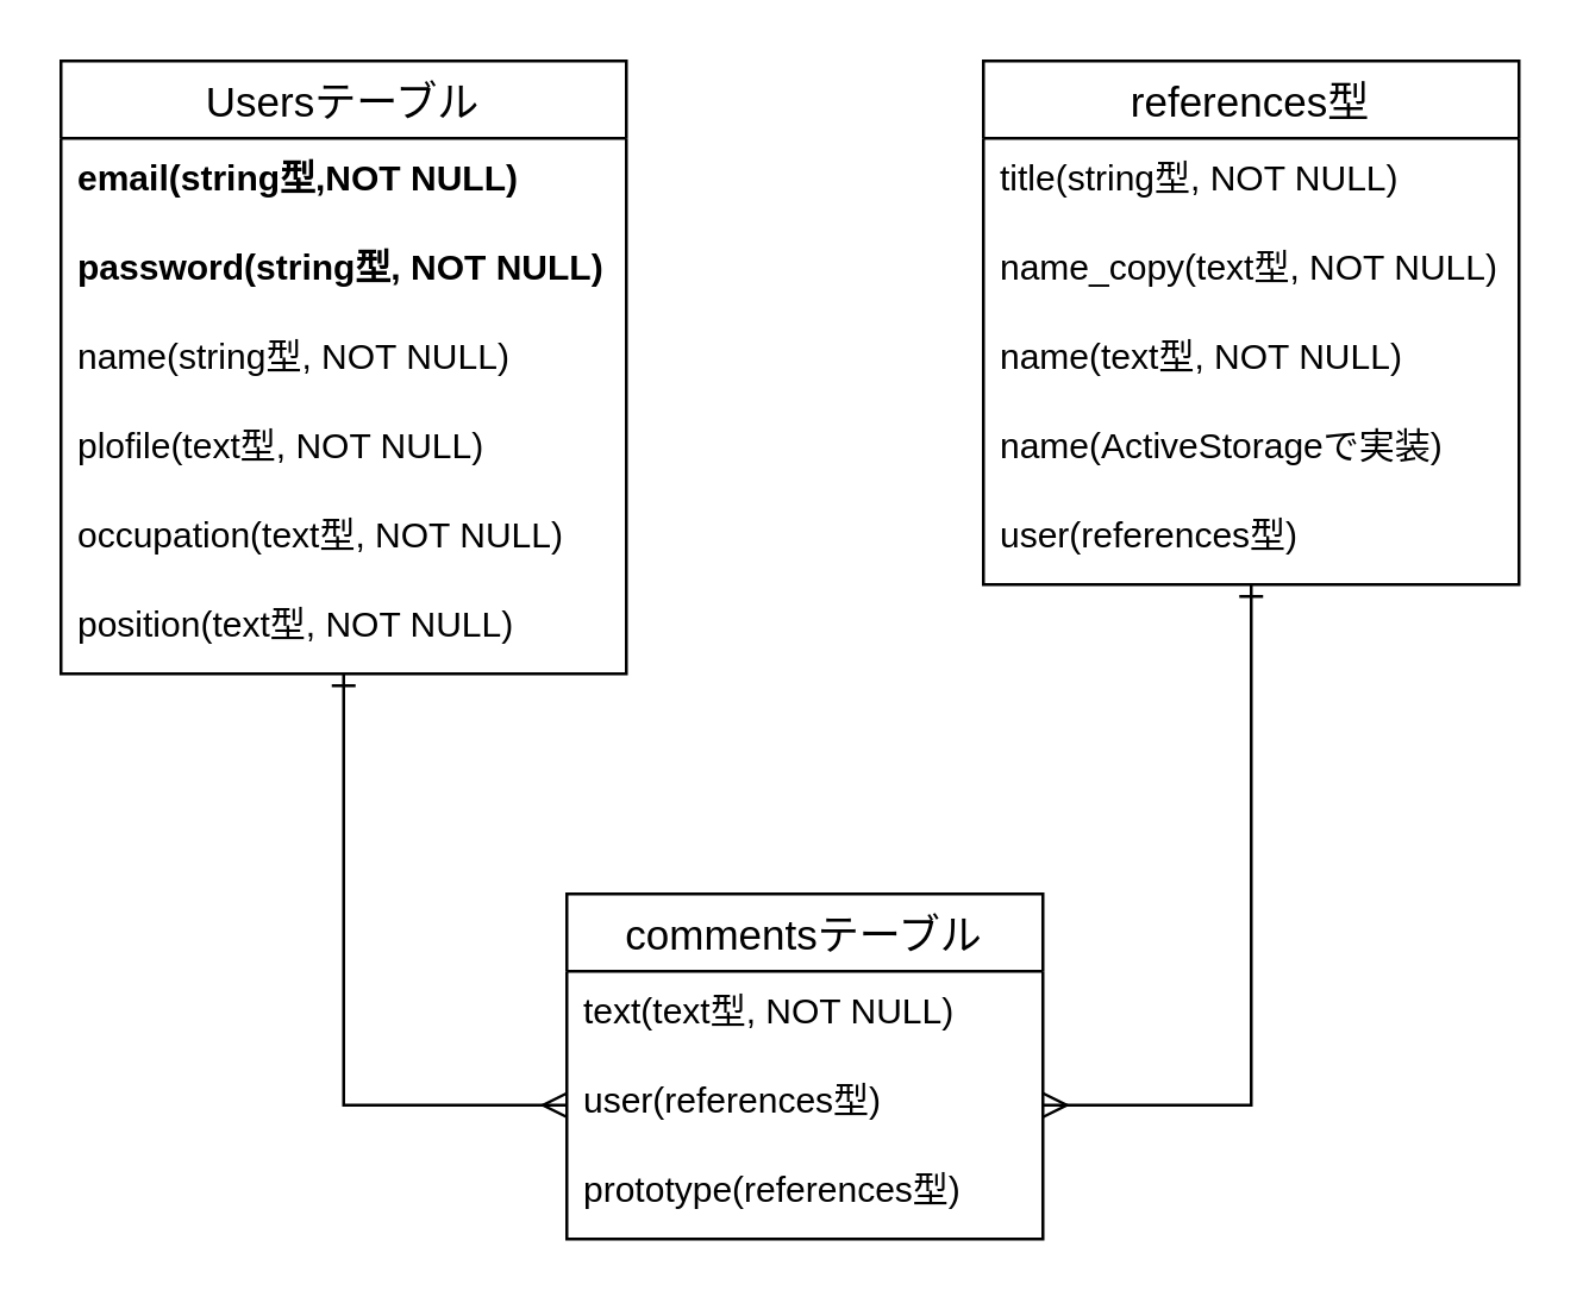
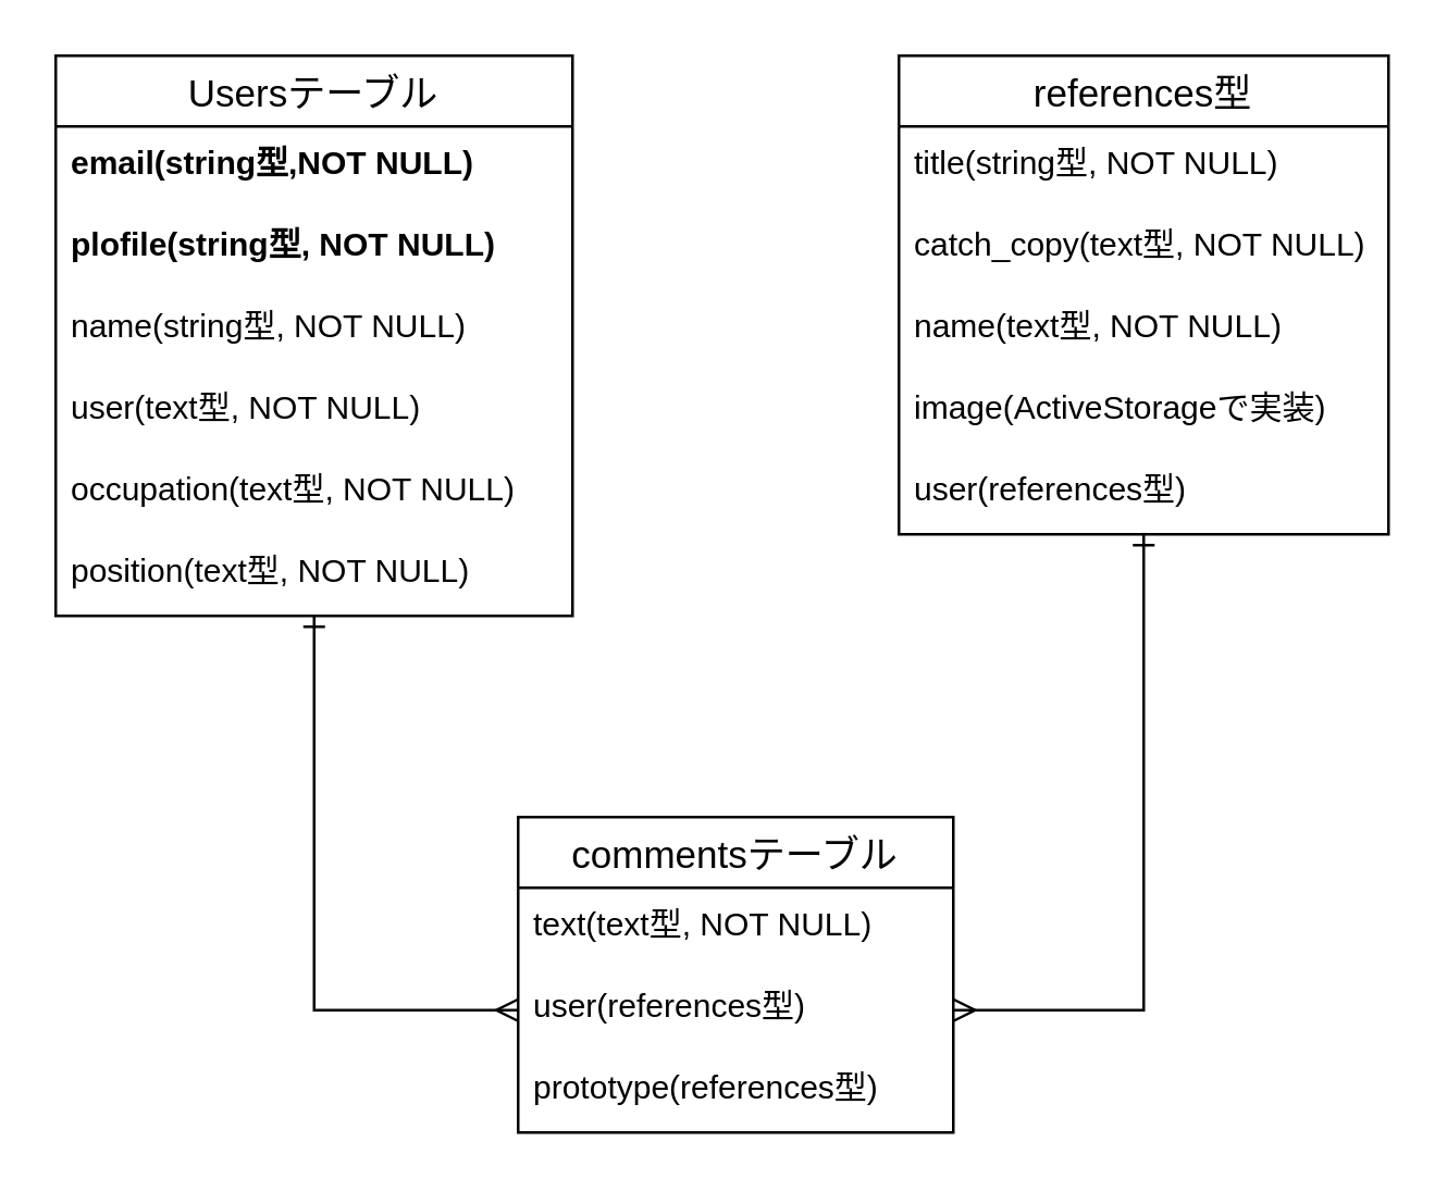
  <mxCell id="0" />
  <mxCell id="1" parent="0" />
  <mxCell id="2" style="edgeStyle=orthogonalEdgeStyle;rounded=0;orthogonalLoop=1;jettySize=auto;html=1;entryX=0;entryY=0.5;entryDx=0;entryDy=0;startArrow=ERone;startFill=0;endArrow=ERmany;endFill=0;" edge="1" parent="1" source="3" target="19"><mxGeometry relative="1" as="geometry" /></mxCell>
  <mxCell id="3" value="Usersテーブル" style="swimlane;fontStyle=0;childLayout=stackLayout;horizontal=1;startSize=26;horizontalStack=0;resizeParent=1;resizeParentMax=0;resizeLast=0;collapsible=1;marginBottom=0;align=center;fontSize=14;" vertex="1" parent="1"><mxGeometry x="20" width="190" height="206" as="geometry" y="20" /></mxCell>
  <mxCell id="4" value="email(string型,NOT NULL)" style="text;strokeColor=none;fillColor=none;spacingLeft=4;spacingRight=4;overflow=hidden;rotatable=0;points=[[0,0.5],[1,0.5]];portConstraint=eastwest;fontSize=12;fontStyle=1" vertex="1" parent="3"><mxGeometry y="26" width="190" height="30" as="geometry" /></mxCell>
- <mxCell id="5" value="password(string型, NOT NULL)" style="text;strokeColor=none;fillColor=none;spacingLeft=4;spacingRight=4;overflow=hidden;rotatable=0;points=[[0,0.5],[1,0.5]];portConstraint=eastwest;fontSize=12;fontStyle=1" vertex="1" parent="3"><mxGeometry y="56" width="190" height="30" as="geometry" /></mxCell>
+ <mxCell id="5" value="plofile(string型, NOT NULL)" style="text;strokeColor=none;fillColor=none;spacingLeft=4;spacingRight=4;overflow=hidden;rotatable=0;points=[[0,0.5],[1,0.5]];portConstraint=eastwest;fontSize=12;fontStyle=1" vertex="1" parent="3"><mxGeometry y="56" width="190" height="30" as="geometry" /></mxCell>
  <mxCell id="6" value="name(string型, NOT NULL)" style="text;strokeColor=none;fillColor=none;spacingLeft=4;spacingRight=4;overflow=hidden;rotatable=0;points=[[0,0.5],[1,0.5]];portConstraint=eastwest;fontSize=12;" vertex="1" parent="3"><mxGeometry y="86" width="190" height="30" as="geometry" /></mxCell>
- <mxCell id="7" value="plofile(text型, NOT NULL)" style="text;strokeColor=none;fillColor=none;spacingLeft=4;spacingRight=4;overflow=hidden;rotatable=0;points=[[0,0.5],[1,0.5]];portConstraint=eastwest;fontSize=12;" vertex="1" parent="3"><mxGeometry y="116" width="190" height="30" as="geometry" /></mxCell>
+ <mxCell id="7" value="user(text型, NOT NULL)" style="text;strokeColor=none;fillColor=none;spacingLeft=4;spacingRight=4;overflow=hidden;rotatable=0;points=[[0,0.5],[1,0.5]];portConstraint=eastwest;fontSize=12;" vertex="1" parent="3"><mxGeometry y="116" width="190" height="30" as="geometry" /></mxCell>
  <mxCell id="8" value="occupation(text型, NOT NULL)" style="text;strokeColor=none;fillColor=none;spacingLeft=4;spacingRight=4;overflow=hidden;rotatable=0;points=[[0,0.5],[1,0.5]];portConstraint=eastwest;fontSize=12;" vertex="1" parent="3"><mxGeometry y="146" width="190" height="30" as="geometry" /></mxCell>
  <mxCell id="9" value="position(text型, NOT NULL)" style="text;strokeColor=none;fillColor=none;spacingLeft=4;spacingRight=4;overflow=hidden;rotatable=0;points=[[0,0.5],[1,0.5]];portConstraint=eastwest;fontSize=12;" vertex="1" parent="3"><mxGeometry y="176" width="190" height="30" as="geometry" /></mxCell>
  <mxCell id="10" style="edgeStyle=orthogonalEdgeStyle;rounded=0;orthogonalLoop=1;jettySize=auto;html=1;entryX=1;entryY=0.5;entryDx=0;entryDy=0;startArrow=ERone;startFill=0;endArrow=ERmany;endFill=0;" edge="1" parent="1" source="11" target="19"><mxGeometry relative="1" as="geometry" /></mxCell>
  <mxCell id="11" value="references型" style="swimlane;fontStyle=0;childLayout=stackLayout;horizontal=1;startSize=26;horizontalStack=0;resizeParent=1;resizeParentMax=0;resizeLast=0;collapsible=1;marginBottom=0;align=center;fontSize=14;" vertex="1" parent="1"><mxGeometry x="330" width="180" height="176" as="geometry" y="20" /></mxCell>
  <mxCell id="12" value="title(string型, NOT NULL)" style="text;strokeColor=none;fillColor=none;spacingLeft=4;spacingRight=4;overflow=hidden;rotatable=0;points=[[0,0.5],[1,0.5]];portConstraint=eastwest;fontSize=12;" vertex="1" parent="11"><mxGeometry y="26" width="180" height="30" as="geometry" /></mxCell>
- <mxCell id="13" value="name_copy(text型, NOT NULL)" style="text;strokeColor=none;fillColor=none;spacingLeft=4;spacingRight=4;overflow=hidden;rotatable=0;points=[[0,0.5],[1,0.5]];portConstraint=eastwest;fontSize=12;" vertex="1" parent="11"><mxGeometry y="56" width="180" height="30" as="geometry" /></mxCell>
+ <mxCell id="13" value="catch_copy(text型, NOT NULL)" style="text;strokeColor=none;fillColor=none;spacingLeft=4;spacingRight=4;overflow=hidden;rotatable=0;points=[[0,0.5],[1,0.5]];portConstraint=eastwest;fontSize=12;" vertex="1" parent="11"><mxGeometry y="56" width="180" height="30" as="geometry" /></mxCell>
  <mxCell id="14" value="name(text型, NOT NULL)" style="text;strokeColor=none;fillColor=none;spacingLeft=4;spacingRight=4;overflow=hidden;rotatable=0;points=[[0,0.5],[1,0.5]];portConstraint=eastwest;fontSize=12;" vertex="1" parent="11"><mxGeometry y="86" width="180" height="30" as="geometry" /></mxCell>
- <mxCell id="15" value="name(ActiveStorageで実装)" style="text;strokeColor=none;fillColor=none;spacingLeft=4;spacingRight=4;overflow=hidden;rotatable=0;points=[[0,0.5],[1,0.5]];portConstraint=eastwest;fontSize=12;" vertex="1" parent="11"><mxGeometry y="116" width="180" height="30" as="geometry" /></mxCell>
+ <mxCell id="15" value="image(ActiveStorageで実装)" style="text;strokeColor=none;fillColor=none;spacingLeft=4;spacingRight=4;overflow=hidden;rotatable=0;points=[[0,0.5],[1,0.5]];portConstraint=eastwest;fontSize=12;" vertex="1" parent="11"><mxGeometry y="116" width="180" height="30" as="geometry" /></mxCell>
  <mxCell id="16" value="user(references型)" style="text;strokeColor=none;fillColor=none;spacingLeft=4;spacingRight=4;overflow=hidden;rotatable=0;points=[[0,0.5],[1,0.5]];portConstraint=eastwest;fontSize=12;" vertex="1" parent="11"><mxGeometry y="146" width="180" height="30" as="geometry" /></mxCell>
  <mxCell id="17" value="commentsテーブル" style="swimlane;fontStyle=0;childLayout=stackLayout;horizontal=1;startSize=26;horizontalStack=0;resizeParent=1;resizeParentMax=0;resizeLast=0;collapsible=1;marginBottom=0;align=center;fontSize=14;" vertex="1" parent="1"><mxGeometry x="190" y="300" width="160" height="116" as="geometry" /></mxCell>
  <mxCell id="18" value="text(text型, NOT NULL)" style="text;strokeColor=none;fillColor=none;spacingLeft=4;spacingRight=4;overflow=hidden;rotatable=0;points=[[0,0.5],[1,0.5]];portConstraint=eastwest;fontSize=12;" vertex="1" parent="17"><mxGeometry y="26" width="160" height="30" as="geometry" /></mxCell>
  <mxCell id="19" value="user(references型)" style="text;strokeColor=none;fillColor=none;spacingLeft=4;spacingRight=4;overflow=hidden;rotatable=0;points=[[0,0.5],[1,0.5]];portConstraint=eastwest;fontSize=12;" vertex="1" parent="17"><mxGeometry y="56" width="160" height="30" as="geometry" /></mxCell>
  <mxCell id="20" value="prototype(references型)" style="text;strokeColor=none;fillColor=none;spacingLeft=4;spacingRight=4;overflow=hidden;rotatable=0;points=[[0,0.5],[1,0.5]];portConstraint=eastwest;fontSize=12;" vertex="1" parent="17"><mxGeometry y="86" width="160" height="30" as="geometry" /></mxCell>
